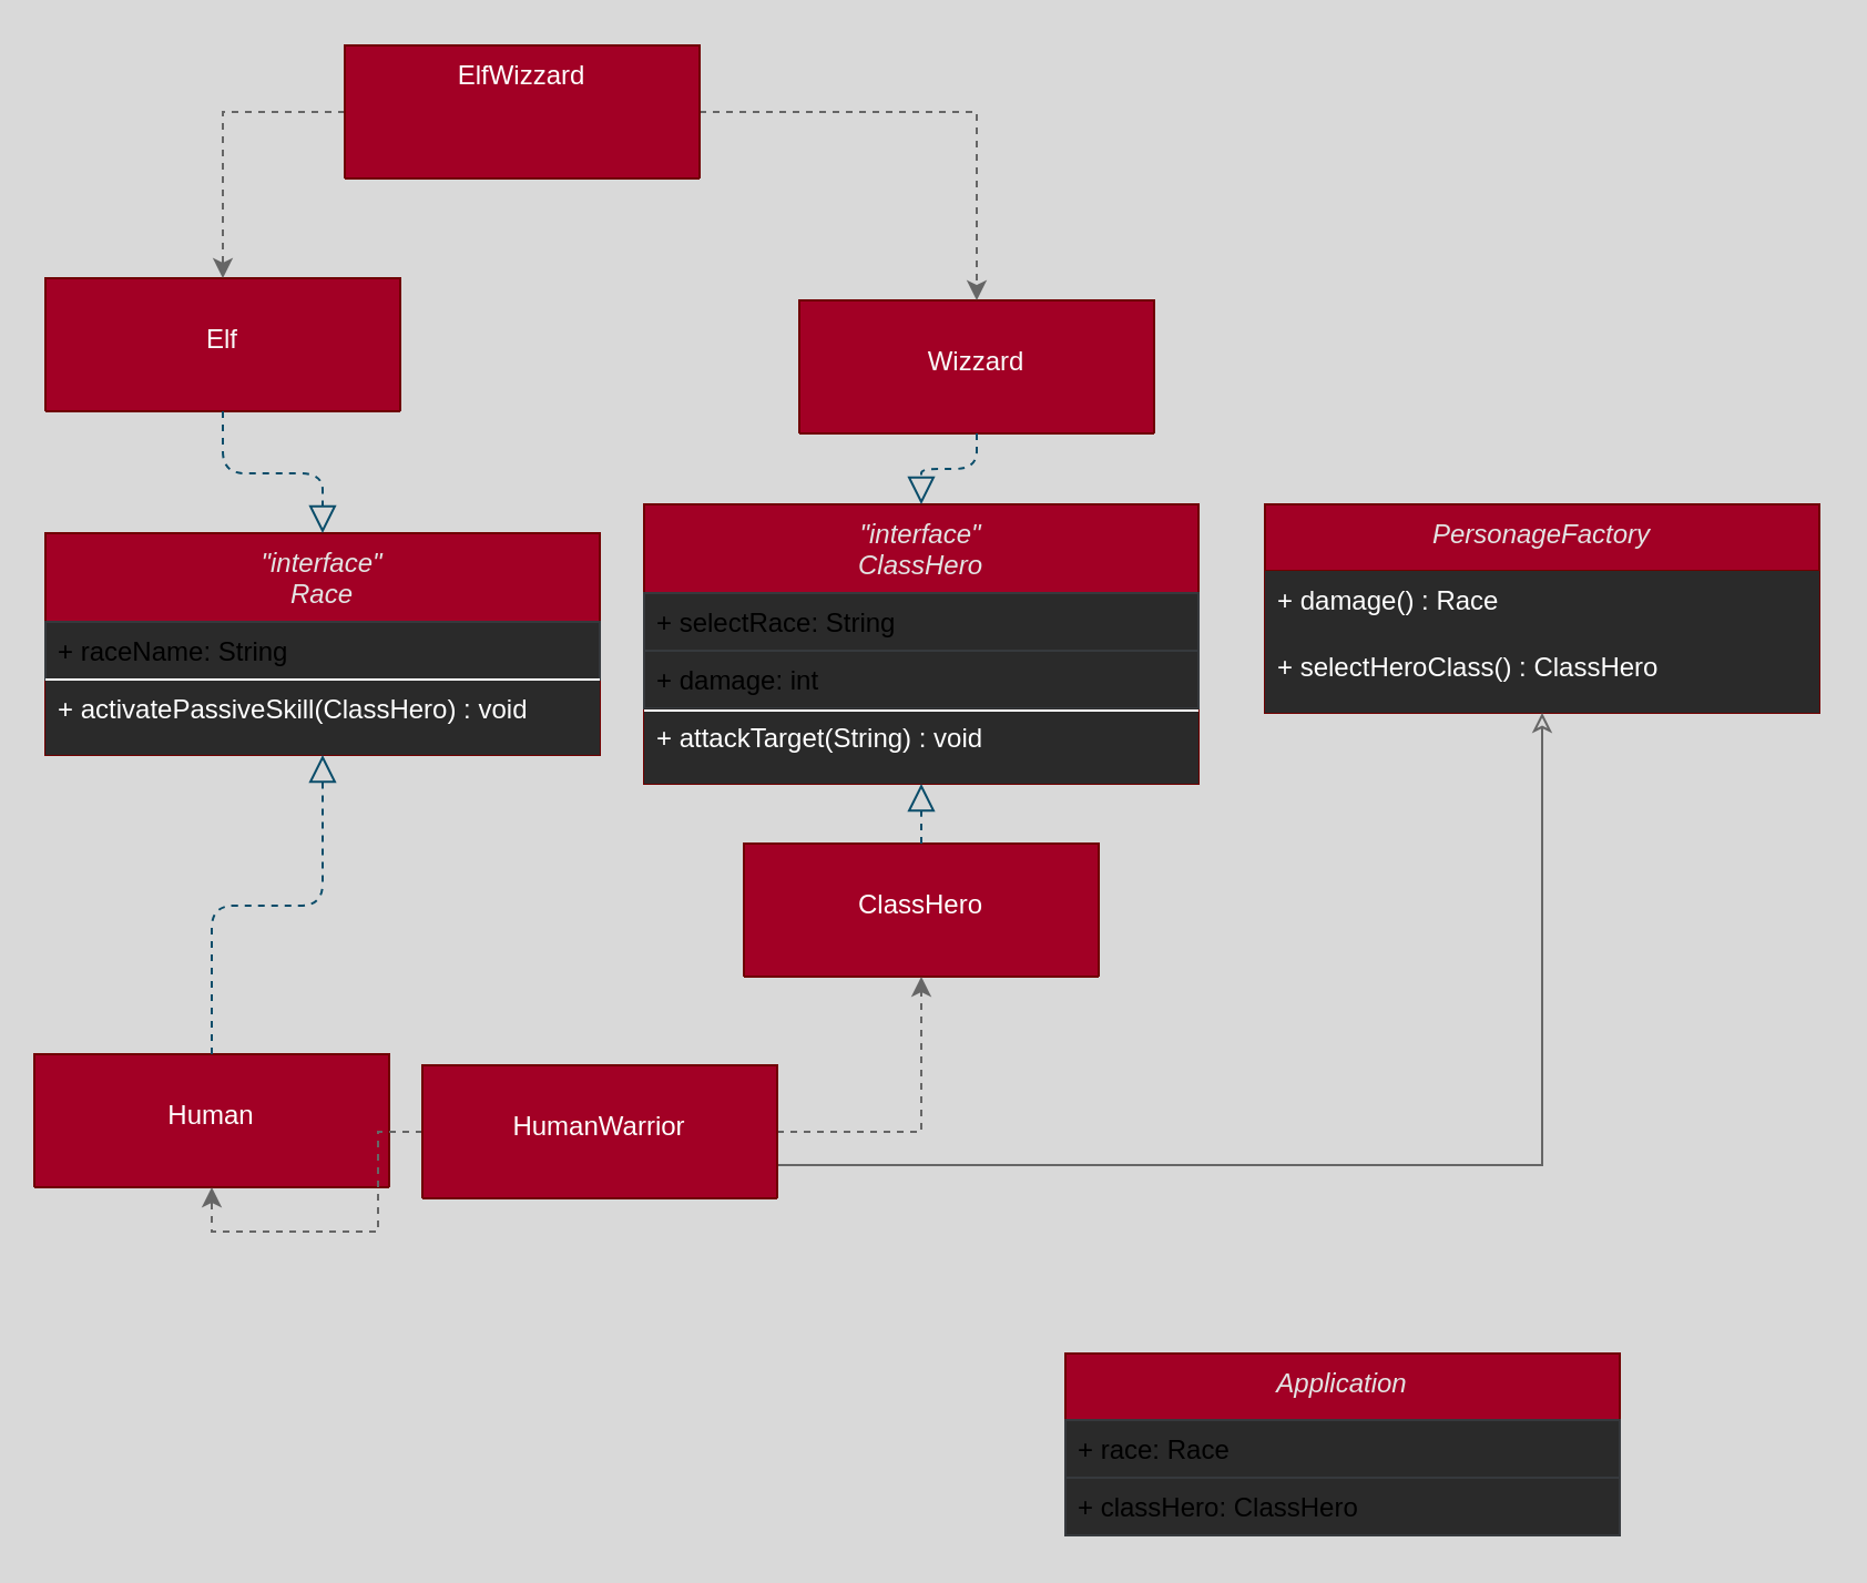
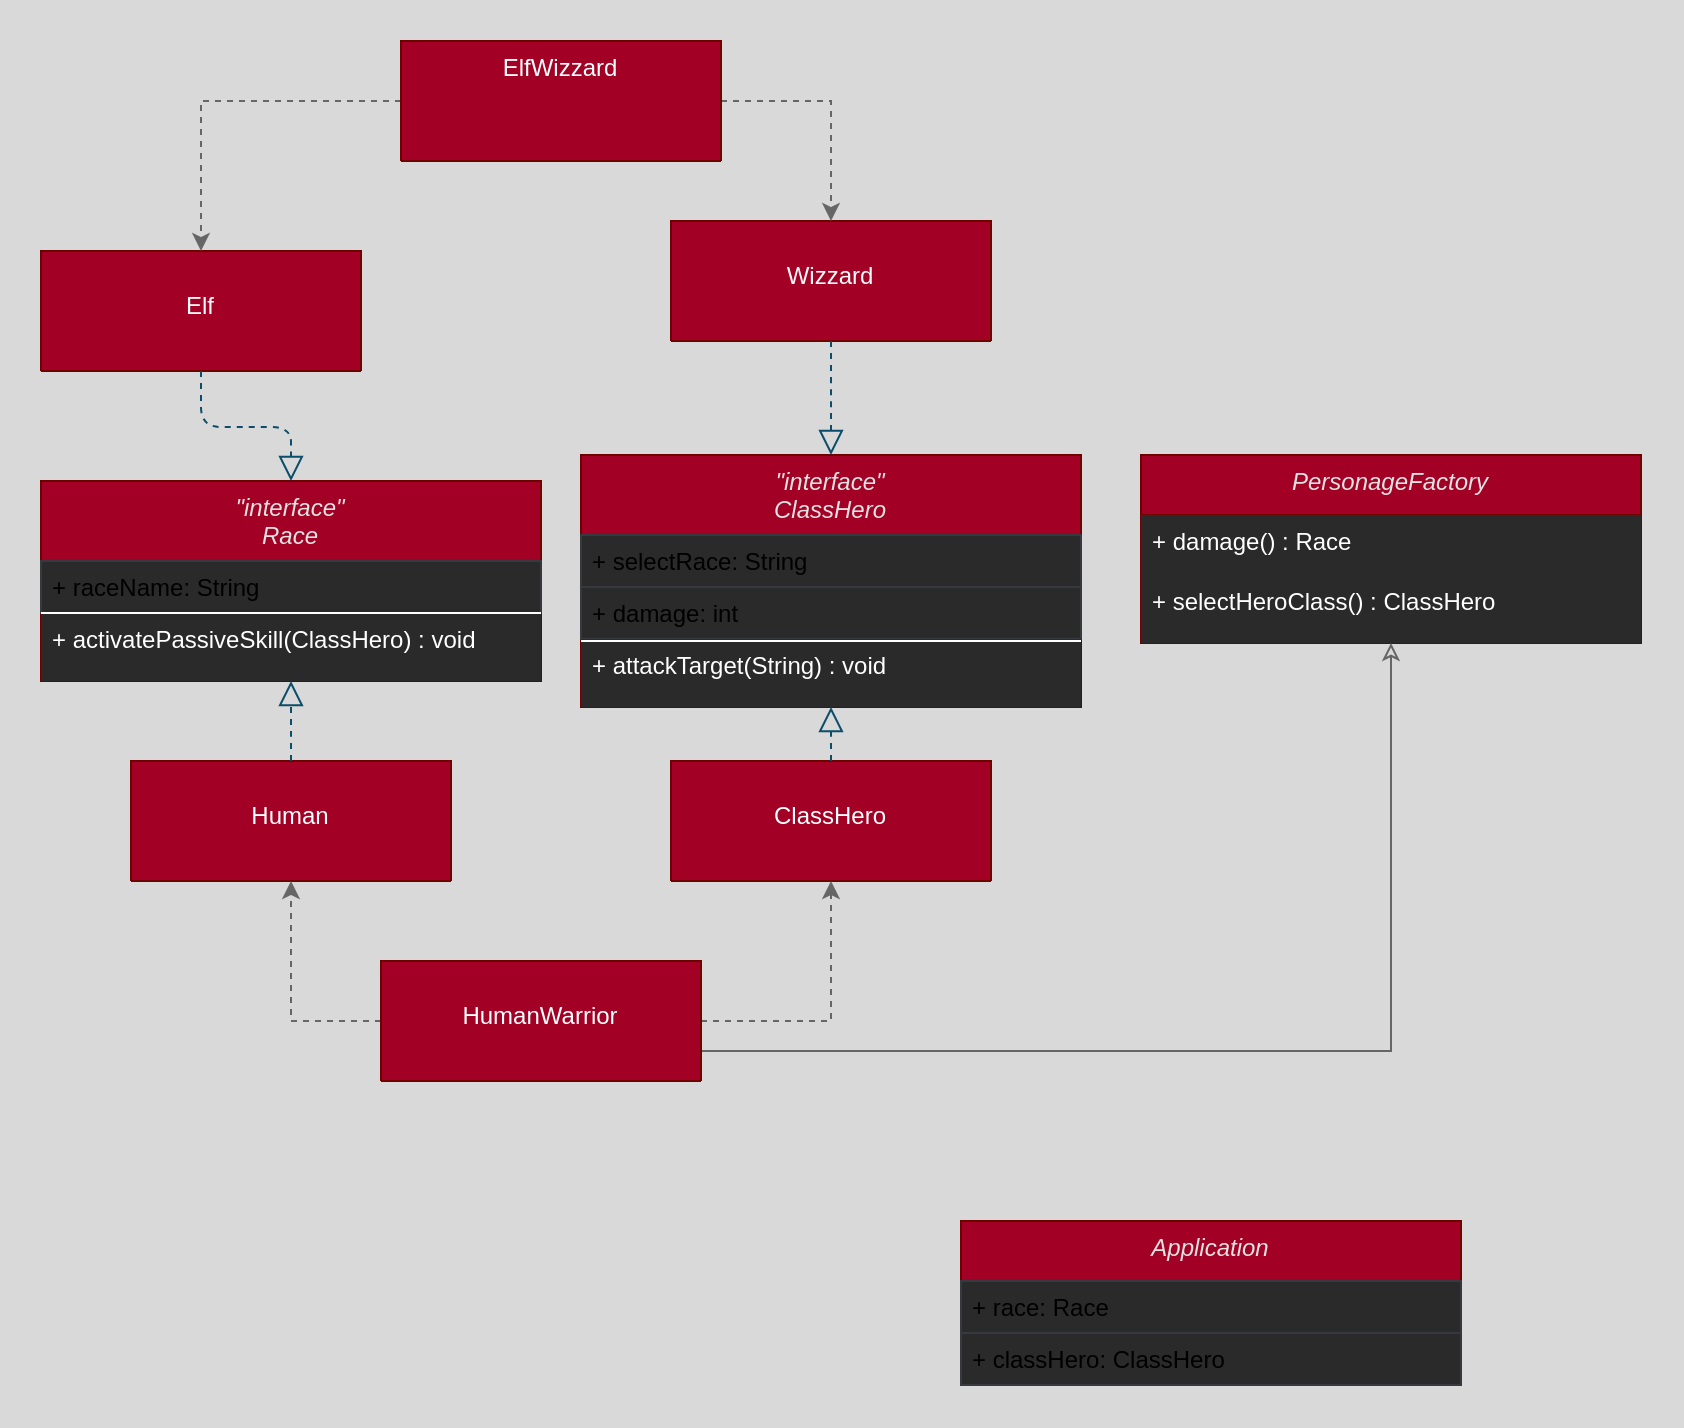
  <mxCell id="0" />
  <mxCell id="1" parent="0" />
  <mxCell id="2" value="&quot;interface&quot;&#10;Race" style="swimlane;fontStyle=2;align=center;verticalAlign=top;childLayout=stackLayout;horizontal=1;startSize=40;horizontalStack=0;resizeParent=1;resizeLast=0;collapsible=1;marginBottom=0;shadow=0;strokeWidth=1;fillColor=#a20025;strokeColor=#6F0000;fontColor=#E3E3E3;" parent="1" vertex="1"><mxGeometry x="20" y="240" width="250" height="100" as="geometry"><mxRectangle x="230" y="140" width="160" height="26" as="alternateBounds" /></mxGeometry></mxCell>
  <mxCell id="3" value="+ raceName: String" style="text;align=left;verticalAlign=top;spacingLeft=4;spacingRight=4;overflow=hidden;rotatable=0;points=[[0,0.5],[1,0.5]];portConstraint=eastwest;strokeColor=#36393d;fillColor=#2a2a2a;" parent="2" vertex="1"><mxGeometry y="40" width="250" height="26" as="geometry" /></mxCell>
  <mxCell id="4" value="+ activatePassiveSkill(ClassHero) : void" style="text;align=left;verticalAlign=top;spacingLeft=4;spacingRight=4;overflow=hidden;rotatable=0;points=[[0,0.5],[1,0.5]];portConstraint=eastwest;fillColor=#2a2a2a;fontColor=#FFFFFF;" parent="2" vertex="1"><mxGeometry y="66" width="250" height="34" as="geometry" /></mxCell>
- <mxCell id="5" value="&#10;Human" style="swimlane;fontStyle=0;align=center;verticalAlign=top;childLayout=stackLayout;horizontal=1;startSize=60;horizontalStack=0;resizeParent=1;resizeLast=0;collapsible=1;marginBottom=0;shadow=0;strokeWidth=1;fillColor=#a20025;fontColor=#ffffff;strokeColor=#6F0000;" parent="1" vertex="1"><mxGeometry x="15" y="475" width="160" height="60" as="geometry"><mxRectangle x="130" y="380" width="160" height="26" as="alternateBounds" /></mxGeometry></mxCell>
+ <mxCell id="5" value="&#10;Human" style="swimlane;fontStyle=0;align=center;verticalAlign=top;childLayout=stackLayout;horizontal=1;startSize=60;horizontalStack=0;resizeParent=1;resizeLast=0;collapsible=1;marginBottom=0;shadow=0;strokeWidth=1;fillColor=#a20025;fontColor=#ffffff;strokeColor=#6F0000;" parent="1" vertex="1"><mxGeometry x="65" y="380" width="160" height="60" as="geometry"><mxRectangle x="130" y="380" width="160" height="26" as="alternateBounds" /></mxGeometry></mxCell>
  <mxCell id="6" value="" style="endArrow=block;endSize=10;endFill=0;shadow=0;strokeWidth=1;edgeStyle=elbowEdgeStyle;elbow=vertical;strokeColor=#0B4D6A;dashed=1;" parent="1" source="5" target="2" edge="1"><mxGeometry width="160" relative="1" as="geometry"><mxPoint x="70" y="193" as="sourcePoint" /><mxPoint x="70" y="193" as="targetPoint" /></mxGeometry></mxCell>
  <mxCell id="7" value="&#10;Elf" style="swimlane;fontStyle=0;align=center;verticalAlign=top;childLayout=stackLayout;horizontal=1;startSize=70;horizontalStack=0;resizeParent=1;resizeLast=0;collapsible=1;marginBottom=0;shadow=0;strokeWidth=1;fillColor=#a20025;strokeColor=#6F0000;labelBackgroundColor=none;fontColor=#FAFAFA;" parent="1" vertex="1"><mxGeometry x="20" y="125" width="160" height="60" as="geometry"><mxRectangle x="340" y="380" width="170" height="26" as="alternateBounds" /></mxGeometry></mxCell>
  <mxCell id="8" value="" style="endArrow=block;endSize=10;endFill=0;shadow=0;strokeWidth=1;edgeStyle=elbowEdgeStyle;elbow=vertical;dashed=1;strokeColor=#0B4D6A;" parent="1" source="7" target="2" edge="1"><mxGeometry width="160" relative="1" as="geometry"><mxPoint x="80" y="363" as="sourcePoint" /><mxPoint x="180" y="261" as="targetPoint" /></mxGeometry></mxCell>
  <mxCell id="9" value="&quot;interface&quot;&#10;ClassHero" style="swimlane;fontStyle=2;align=center;verticalAlign=top;childLayout=stackLayout;horizontal=1;startSize=40;horizontalStack=0;resizeParent=1;resizeLast=0;collapsible=1;marginBottom=0;shadow=0;strokeWidth=1;fillColor=#a20025;strokeColor=#6F0000;fontColor=#E3E3E3;" vertex="1" parent="1"><mxGeometry x="290" y="227" width="250" height="126" as="geometry"><mxRectangle x="230" y="140" width="160" height="26" as="alternateBounds" /></mxGeometry></mxCell>
  <mxCell id="10" value="+ selectRace: String" style="text;align=left;verticalAlign=top;spacingLeft=4;spacingRight=4;overflow=hidden;rotatable=0;points=[[0,0.5],[1,0.5]];portConstraint=eastwest;strokeColor=#36393d;fillColor=#2a2a2a;" vertex="1" parent="9"><mxGeometry y="40" width="250" height="26" as="geometry" /></mxCell>
  <mxCell id="11" value="+ damage: int" style="text;align=left;verticalAlign=top;spacingLeft=4;spacingRight=4;overflow=hidden;rotatable=0;points=[[0,0.5],[1,0.5]];portConstraint=eastwest;strokeColor=#36393d;fillColor=#2a2a2a;" vertex="1" parent="9"><mxGeometry y="66" width="250" height="26" as="geometry" /></mxCell>
  <mxCell id="12" value="+ attackTarget(String) : void" style="text;align=left;verticalAlign=top;spacingLeft=4;spacingRight=4;overflow=hidden;rotatable=0;points=[[0,0.5],[1,0.5]];portConstraint=eastwest;fillColor=#2a2a2a;fontColor=#FFFFFF;" vertex="1" parent="9"><mxGeometry y="92" width="250" height="34" as="geometry" /></mxCell>
  <mxCell id="13" value="&#10;ClassHero" style="swimlane;fontStyle=0;align=center;verticalAlign=top;childLayout=stackLayout;horizontal=1;startSize=60;horizontalStack=0;resizeParent=1;resizeLast=0;collapsible=1;marginBottom=0;shadow=0;strokeWidth=1;fillColor=#a20025;fontColor=#ffffff;strokeColor=#6F0000;" vertex="1" parent="1"><mxGeometry x="335" y="380" width="160" height="60" as="geometry"><mxRectangle x="130" y="380" width="160" height="26" as="alternateBounds" /></mxGeometry></mxCell>
  <mxCell id="14" value="" style="endArrow=block;endSize=10;endFill=0;shadow=0;strokeWidth=1;edgeStyle=elbowEdgeStyle;elbow=vertical;strokeColor=#0B4D6A;dashed=1;" edge="1" parent="1" source="13" target="9"><mxGeometry width="160" relative="1" as="geometry"><mxPoint x="120" y="243" as="sourcePoint" /><mxPoint x="120" y="243" as="targetPoint" /></mxGeometry></mxCell>
- <mxCell id="15" value="&#10;Wizzard" style="swimlane;fontStyle=0;align=center;verticalAlign=top;childLayout=stackLayout;horizontal=1;startSize=70;horizontalStack=0;resizeParent=1;resizeLast=0;collapsible=1;marginBottom=0;shadow=0;strokeWidth=1;fillColor=#a20025;strokeColor=#6F0000;labelBackgroundColor=none;fontColor=#FAFAFA;" vertex="1" parent="1"><mxGeometry x="360" y="135" width="160" height="60" as="geometry"><mxRectangle x="340" y="380" width="170" height="26" as="alternateBounds" /></mxGeometry></mxCell>
+ <mxCell id="15" value="&#10;Wizzard" style="swimlane;fontStyle=0;align=center;verticalAlign=top;childLayout=stackLayout;horizontal=1;startSize=70;horizontalStack=0;resizeParent=1;resizeLast=0;collapsible=1;marginBottom=0;shadow=0;strokeWidth=1;fillColor=#a20025;strokeColor=#6F0000;labelBackgroundColor=none;fontColor=#FAFAFA;" vertex="1" parent="1"><mxGeometry x="335" y="110" width="160" height="60" as="geometry"><mxRectangle x="340" y="380" width="170" height="26" as="alternateBounds" /></mxGeometry></mxCell>
  <mxCell id="16" value="" style="endArrow=block;endSize=10;endFill=0;shadow=0;strokeWidth=1;edgeStyle=elbowEdgeStyle;elbow=vertical;dashed=1;strokeColor=#0B4D6A;" edge="1" parent="1" source="15" target="9"><mxGeometry width="160" relative="1" as="geometry"><mxPoint x="130" y="413" as="sourcePoint" /><mxPoint x="230" y="311" as="targetPoint" /></mxGeometry></mxCell>
  <mxCell id="17" value="" style="line;html=1;strokeWidth=1;align=left;verticalAlign=middle;spacingTop=-1;spacingLeft=3;spacingRight=3;rotatable=0;labelPosition=right;points=[];portConstraint=eastwest;fillColor=#000000;strokeColor=#FFFFFF;" vertex="1" parent="1"><mxGeometry x="290" y="304" width="250" height="32" as="geometry" /></mxCell>
  <mxCell id="18" value="PersonageFactory" style="swimlane;fontStyle=2;align=center;verticalAlign=top;childLayout=stackLayout;horizontal=1;startSize=30;horizontalStack=0;resizeParent=1;resizeLast=0;collapsible=1;marginBottom=0;shadow=0;strokeWidth=1;fillColor=#a20025;strokeColor=#6F0000;fontColor=#E3E3E3;" vertex="1" parent="1"><mxGeometry x="570" y="227" width="250" height="94" as="geometry"><mxRectangle x="230" y="140" width="160" height="26" as="alternateBounds" /></mxGeometry></mxCell>
  <mxCell id="19" value="+ damage() : Race" style="text;align=left;verticalAlign=top;spacingLeft=4;spacingRight=4;overflow=hidden;rotatable=0;points=[[0,0.5],[1,0.5]];portConstraint=eastwest;fillColor=#2a2a2a;fontColor=#FFFFFF;" vertex="1" parent="18"><mxGeometry y="30" width="250" height="30" as="geometry" /></mxCell>
  <mxCell id="20" value="+ selectHeroClass() : ClassHero" style="text;align=left;verticalAlign=top;spacingLeft=4;spacingRight=4;overflow=hidden;rotatable=0;points=[[0,0.5],[1,0.5]];portConstraint=eastwest;fillColor=#2a2a2a;fontColor=#FFFFFF;" vertex="1" parent="18"><mxGeometry y="60" width="250" height="34" as="geometry" /></mxCell>
  <mxCell id="21" style="edgeStyle=orthogonalEdgeStyle;rounded=0;orthogonalLoop=1;jettySize=auto;html=1;exitX=0;exitY=0.5;exitDx=0;exitDy=0;entryX=0.5;entryY=1;entryDx=0;entryDy=0;dashed=1;fontColor=none;fillColor=#f5f5f5;strokeColor=#666666;" edge="1" parent="1" source="24" target="5"><mxGeometry relative="1" as="geometry" /></mxCell>
  <mxCell id="22" style="edgeStyle=orthogonalEdgeStyle;rounded=0;orthogonalLoop=1;jettySize=auto;html=1;exitX=1;exitY=0.5;exitDx=0;exitDy=0;entryX=0.5;entryY=1;entryDx=0;entryDy=0;dashed=1;fontColor=none;fillColor=#f5f5f5;strokeColor=#666666;" edge="1" parent="1" source="24" target="13"><mxGeometry relative="1" as="geometry" /></mxCell>
  <mxCell id="23" style="edgeStyle=orthogonalEdgeStyle;rounded=0;orthogonalLoop=1;jettySize=auto;html=1;exitX=1;exitY=0.75;exitDx=0;exitDy=0;entryX=0.5;entryY=1;entryDx=0;entryDy=0;dashed=0;fontColor=none;fillColor=#f5f5f5;strokeColor=#666666;endArrow=classic;endFill=0;" edge="1" parent="1" source="24" target="18"><mxGeometry relative="1" as="geometry" /></mxCell>
  <mxCell id="24" value="&#10;HumanWarrior" style="swimlane;fontStyle=0;align=center;verticalAlign=top;childLayout=stackLayout;horizontal=1;startSize=60;horizontalStack=0;resizeParent=1;resizeLast=0;collapsible=1;marginBottom=0;shadow=0;strokeWidth=1;fillColor=#a20025;fontColor=#ffffff;strokeColor=#6F0000;" vertex="1" parent="1"><mxGeometry x="190" y="480" width="160" height="60" as="geometry"><mxRectangle x="130" y="380" width="160" height="26" as="alternateBounds" /></mxGeometry></mxCell>
  <mxCell id="25" style="edgeStyle=orthogonalEdgeStyle;rounded=0;orthogonalLoop=1;jettySize=auto;html=1;exitX=0;exitY=0.5;exitDx=0;exitDy=0;entryX=0.5;entryY=0;entryDx=0;entryDy=0;fontColor=none;fillColor=#f5f5f5;strokeColor=#666666;dashed=1;" edge="1" parent="1" source="27" target="7"><mxGeometry relative="1" as="geometry" /></mxCell>
  <mxCell id="26" style="edgeStyle=orthogonalEdgeStyle;rounded=0;orthogonalLoop=1;jettySize=auto;html=1;exitX=1;exitY=0.5;exitDx=0;exitDy=0;entryX=0.5;entryY=0;entryDx=0;entryDy=0;dashed=1;fontColor=none;fillColor=#f5f5f5;strokeColor=#666666;" edge="1" parent="1" source="27" target="15"><mxGeometry relative="1" as="geometry" /></mxCell>
- <mxCell id="27" value="ElfWizzard" style="swimlane;fontStyle=0;align=center;verticalAlign=top;childLayout=stackLayout;horizontal=1;startSize=60;horizontalStack=0;resizeParent=1;resizeLast=0;collapsible=1;marginBottom=0;shadow=0;strokeWidth=1;fillColor=#a20025;fontColor=#ffffff;strokeColor=#6F0000;" vertex="1" parent="1"><mxGeometry x="155" y="20" width="160" height="60" as="geometry"><mxRectangle x="130" y="380" width="160" height="26" as="alternateBounds" /></mxGeometry></mxCell>
+ <mxCell id="27" value="ElfWizzard" style="swimlane;fontStyle=0;align=center;verticalAlign=top;childLayout=stackLayout;horizontal=1;startSize=60;horizontalStack=0;resizeParent=1;resizeLast=0;collapsible=1;marginBottom=0;shadow=0;strokeWidth=1;fillColor=#a20025;fontColor=#ffffff;strokeColor=#6F0000;" vertex="1" parent="1"><mxGeometry x="200" y="20" width="160" height="60" as="geometry"><mxRectangle x="130" y="380" width="160" height="26" as="alternateBounds" /></mxGeometry></mxCell>
  <mxCell id="28" value="Application" style="swimlane;fontStyle=2;align=center;verticalAlign=top;childLayout=stackLayout;horizontal=1;startSize=30;horizontalStack=0;resizeParent=1;resizeLast=0;collapsible=1;marginBottom=0;shadow=0;strokeWidth=1;fillColor=#a20025;strokeColor=#6F0000;fontColor=#E3E3E3;" vertex="1" parent="1"><mxGeometry x="480" y="610" width="250" height="82" as="geometry"><mxRectangle x="230" y="140" width="160" height="26" as="alternateBounds" /></mxGeometry></mxCell>
  <mxCell id="29" value="+ race: Race" style="text;align=left;verticalAlign=top;spacingLeft=4;spacingRight=4;overflow=hidden;rotatable=0;points=[[0,0.5],[1,0.5]];portConstraint=eastwest;strokeColor=#36393d;fillColor=#2a2a2a;" vertex="1" parent="28"><mxGeometry y="30" width="250" height="26" as="geometry" /></mxCell>
  <mxCell id="30" value="+ classHero: ClassHero" style="text;align=left;verticalAlign=top;spacingLeft=4;spacingRight=4;overflow=hidden;rotatable=0;points=[[0,0.5],[1,0.5]];portConstraint=eastwest;strokeColor=#36393d;fillColor=#2a2a2a;" vertex="1" parent="28"><mxGeometry y="56" width="250" height="26" as="geometry" /></mxCell>
  <mxCell id="31" value="" style="line;html=1;strokeWidth=1;align=left;verticalAlign=middle;spacingTop=-1;spacingLeft=3;spacingRight=3;rotatable=0;labelPosition=right;points=[];portConstraint=eastwest;fillColor=#000000;strokeColor=#FFFFFF;" vertex="1" parent="1"><mxGeometry x="20" y="290" width="250" height="32" as="geometry" /></mxCell>
